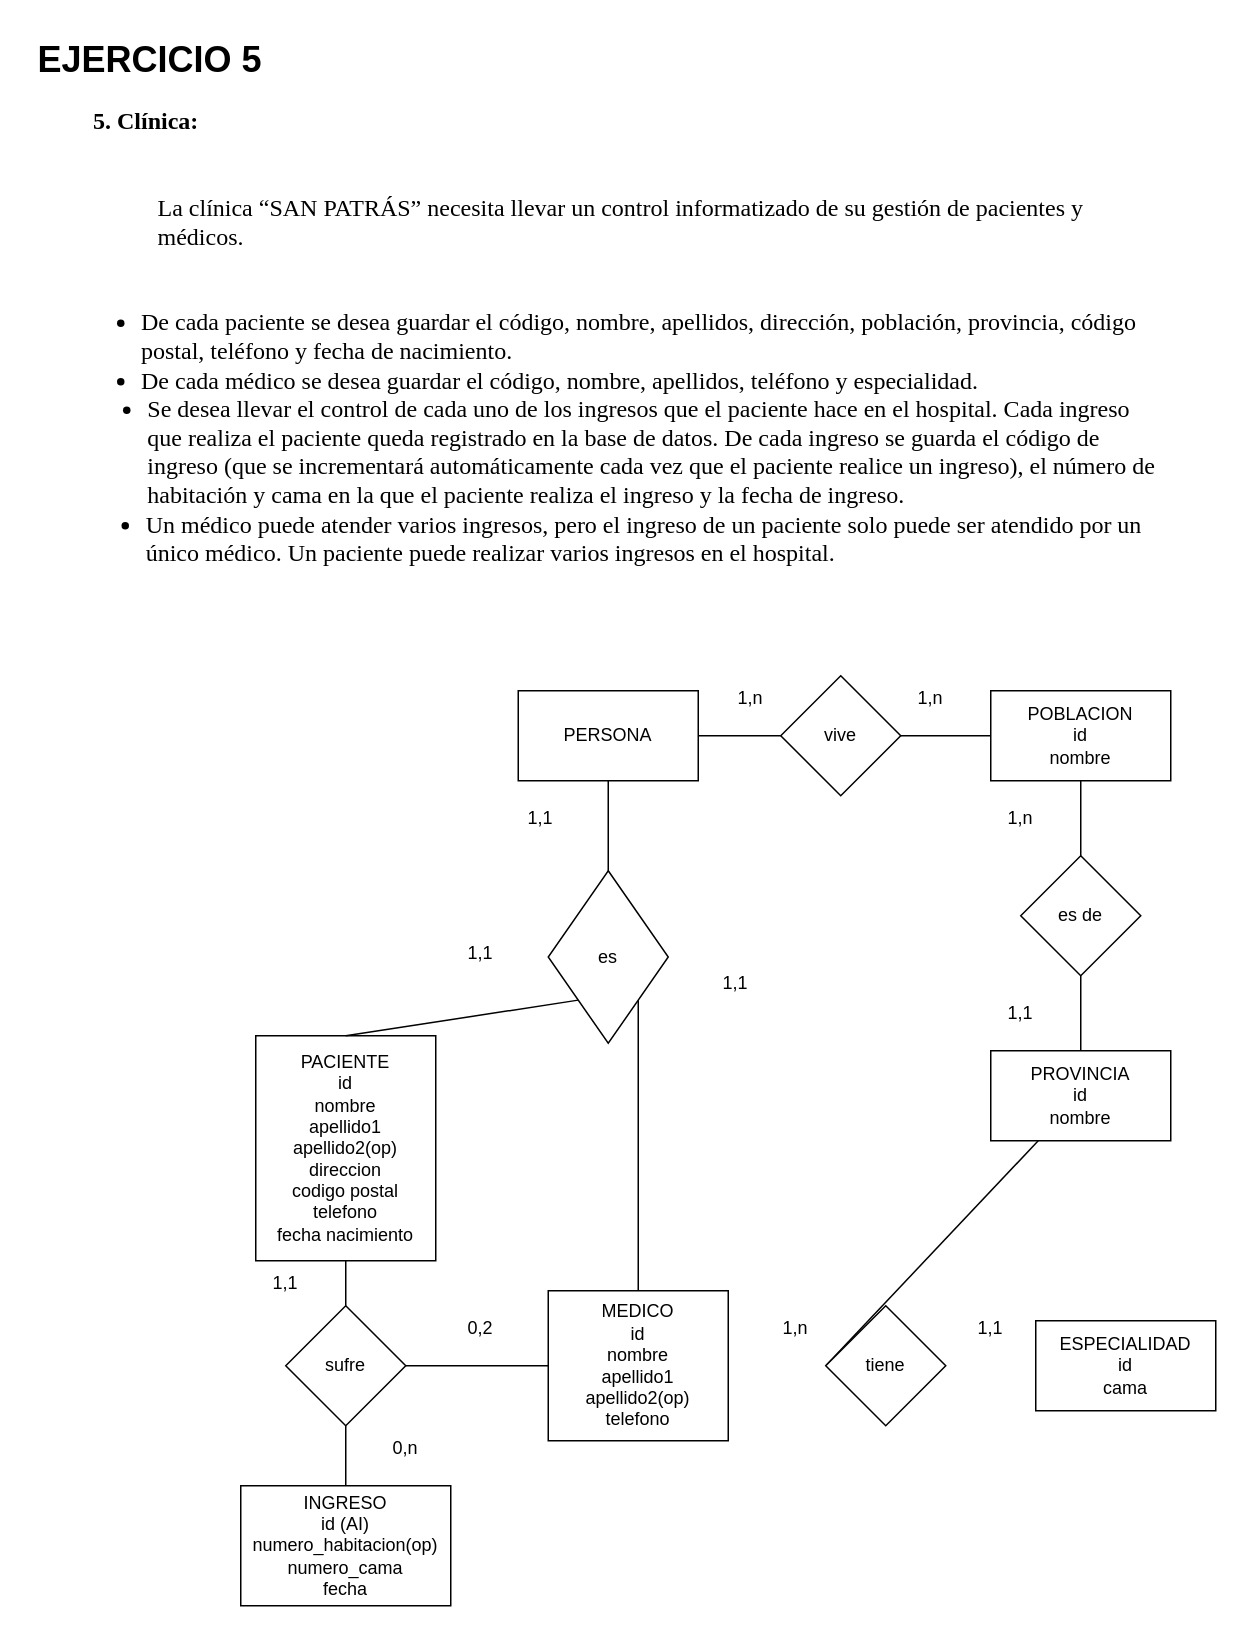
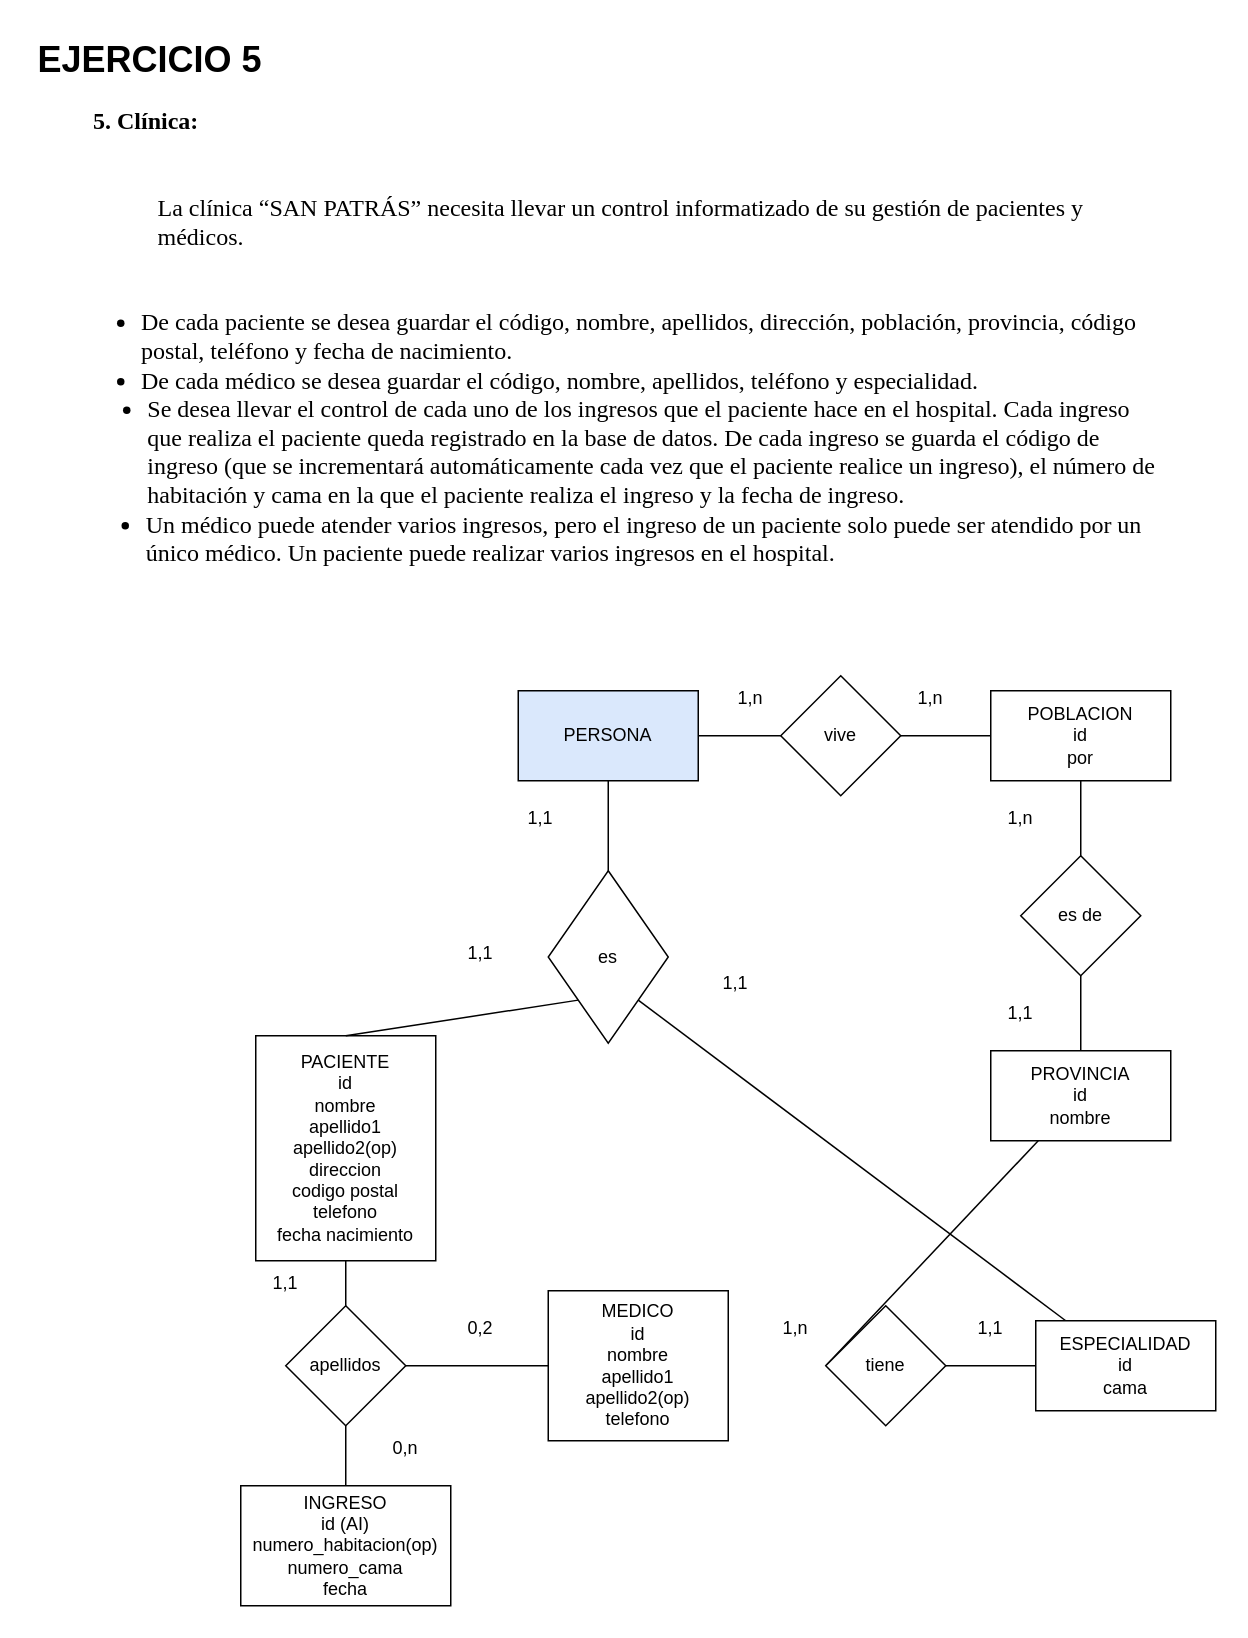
  <mxCell id="0" />
  <mxCell id="1" parent="0" />
  <mxCell id="2" value="&lt;h1&gt;EJERCICIO 5&lt;/h1&gt;&lt;ol start=&quot;5&quot; style=&quot;margin-top:0;margin-bottom:0;padding-inline-start:48px;&quot;&gt;&lt;li aria-level=&quot;1&quot; style=&quot;list-style-type: decimal; font-size: 12pt; font-family: &amp;quot;Liberation Serif&amp;quot;; color: rgb(0, 0, 0); background-color: transparent; font-weight: 700; font-style: normal; font-variant: normal; text-decoration: none; vertical-align: baseline; margin-left: 3.75pt;&quot; dir=&quot;ltr&quot;&gt;&lt;p role=&quot;presentation&quot; style=&quot;line-height:1.2;margin-top:0pt;margin-bottom:0pt;&quot; dir=&quot;ltr&quot;&gt;&lt;span style=&quot;font-size: 12pt; font-family: &amp;quot;Liberation Serif&amp;quot;; color: rgb(0, 0, 0); background-color: transparent; font-weight: 700; font-style: normal; font-variant: normal; text-decoration: none; vertical-align: baseline;&quot;&gt;Clínica:&lt;/span&gt;&lt;/p&gt;&lt;/li&gt;&lt;/ol&gt;&lt;p&gt;&lt;b id=&quot;docs-internal-guid-9de6b6b4-7fff-16f0-b6f1-da58b24ccd32&quot; style=&quot;font-weight:normal;&quot;&gt;&lt;br&gt;&lt;/b&gt;&lt;/p&gt;&lt;p style=&quot;line-height:1.2;margin-left: 60pt;margin-top:0pt;margin-bottom:0pt;&quot; dir=&quot;ltr&quot;&gt;&lt;span style=&quot;font-size: 12pt; font-family: &amp;quot;Liberation Serif&amp;quot;; color: rgb(0, 0, 0); background-color: transparent; font-weight: 400; font-style: normal; font-variant: normal; text-decoration: none; vertical-align: baseline;&quot;&gt;La clínica “SAN PATRÁS” necesita llevar un control informatizado de su gestión de pacientes y médicos.&amp;nbsp;&lt;/span&gt;&lt;/p&gt;&lt;p&gt;&lt;br&gt;&lt;/p&gt;&lt;ul style=&quot;margin-top:0;margin-bottom:0;padding-inline-start:48px;&quot;&gt;&lt;li aria-level=&quot;1&quot; style=&quot;list-style-type: disc; font-size: 12pt; font-family: &amp;quot;Liberation Serif&amp;quot;; color: rgb(0, 0, 0); background-color: transparent; font-weight: 400; font-style: normal; font-variant: normal; text-decoration: none; vertical-align: baseline; margin-left: 15.75pt;&quot; dir=&quot;ltr&quot;&gt;&lt;p role=&quot;presentation&quot; style=&quot;line-height:1.2;margin-top:0pt;margin-bottom:0pt;&quot; dir=&quot;ltr&quot;&gt;&lt;span style=&quot;font-size: 12pt; font-family: &amp;quot;Liberation Serif&amp;quot;; color: rgb(0, 0, 0); background-color: transparent; font-weight: 400; font-style: normal; font-variant: normal; text-decoration: none; vertical-align: baseline;&quot;&gt;De cada paciente se desea guardar el código, nombre, apellidos, dirección, población, provincia, código postal, teléfono y fecha de nacimiento.&lt;/span&gt;&lt;/p&gt;&lt;/li&gt;&lt;li aria-level=&quot;1&quot; style=&quot;list-style-type: disc; font-size: 12pt; font-family: &amp;quot;Liberation Serif&amp;quot;; color: rgb(0, 0, 0); background-color: transparent; font-weight: 400; font-style: normal; font-variant: normal; text-decoration: none; vertical-align: baseline; margin-left: 15.75pt;&quot; dir=&quot;ltr&quot;&gt;&lt;p role=&quot;presentation&quot; style=&quot;line-height:1.2;margin-top:0pt;margin-bottom:0pt;&quot; dir=&quot;ltr&quot;&gt;&lt;span style=&quot;font-size: 12pt; font-family: &amp;quot;Liberation Serif&amp;quot;; color: rgb(0, 0, 0); background-color: transparent; font-weight: 400; font-style: normal; font-variant: normal; text-decoration: none; vertical-align: baseline;&quot;&gt;De cada médico se desea guardar el código, nombre, apellidos, teléfono y especialidad.&amp;nbsp;&lt;/span&gt;&lt;/p&gt;&lt;/li&gt;&lt;li aria-level=&quot;1&quot; style=&quot;list-style-type: disc; font-size: 12pt; font-family: &amp;quot;Liberation Serif&amp;quot;; color: rgb(0, 0, 0); background-color: transparent; font-weight: 400; font-style: normal; font-variant: normal; text-decoration: none; vertical-align: baseline; margin-left: 18.9pt;&quot; dir=&quot;ltr&quot;&gt;&lt;p role=&quot;presentation&quot; style=&quot;line-height:1.2;margin-top:0pt;margin-bottom:0pt;&quot; dir=&quot;ltr&quot;&gt;&lt;span style=&quot;font-size: 12pt; font-family: &amp;quot;Liberation Serif&amp;quot;; color: rgb(0, 0, 0); background-color: transparent; font-weight: 400; font-style: normal; font-variant: normal; text-decoration: none; vertical-align: baseline;&quot;&gt;Se desea llevar el control de cada uno de los ingresos que el paciente hace en el hospital. Cada ingreso que realiza el paciente queda registrado en la base de datos. De cada ingreso se guarda el código de ingreso (que se incrementará automáticamente cada vez que el paciente realice un ingreso), el número de habitación y cama en la que el paciente realiza el ingreso y la fecha de ingreso.&amp;nbsp;&lt;/span&gt;&lt;/p&gt;&lt;/li&gt;&lt;li aria-level=&quot;1&quot; style=&quot;list-style-type: disc; font-size: 12pt; font-family: &amp;quot;Liberation Serif&amp;quot;; color: rgb(0, 0, 0); background-color: transparent; font-weight: 400; font-style: normal; font-variant: normal; text-decoration: none; vertical-align: baseline; margin-left: 18.1pt;&quot; dir=&quot;ltr&quot;&gt;&lt;p role=&quot;presentation&quot; style=&quot;line-height:1.2;margin-top:0pt;margin-bottom:0pt;&quot; dir=&quot;ltr&quot;&gt;&lt;span style=&quot;font-size: 12pt; font-family: &amp;quot;Liberation Serif&amp;quot;; color: rgb(0, 0, 0); background-color: transparent; font-weight: 400; font-style: normal; font-variant: normal; text-decoration: none; vertical-align: baseline;&quot;&gt;Un médico puede atender varios ingresos, pero el ingreso de un paciente solo puede ser atendido por un único médico. Un paciente puede realizar varios ingresos en el hospital.&amp;nbsp;&lt;/span&gt;&lt;/p&gt;&lt;/li&gt;&lt;/ul&gt;" style="text;html=1;strokeColor=none;fillColor=none;spacing=5;spacingTop=-20;whiteSpace=wrap;overflow=hidden;rounded=0;" parent="1" vertex="1"><mxGeometry x="20" y="20" width="760" height="400" as="geometry" /></mxCell>
- <mxCell id="3" value="PERSONA" style="rounded=0;whiteSpace=wrap;html=1;" parent="1" vertex="1"><mxGeometry x="345" y="460" width="120" height="60" as="geometry" /></mxCell>
+ <mxCell id="3" value="PERSONA" style="rounded=0;whiteSpace=wrap;html=1;fillColor=#dae8fc;" parent="1" vertex="1"><mxGeometry x="345" y="460" width="120" height="60" as="geometry" /></mxCell>
  <mxCell id="4" value="PACIENTE&lt;br&gt;id&lt;br&gt;nombre&lt;br&gt;apellido1&lt;br&gt;apellido2(op)&lt;br&gt;direccion&lt;br&gt;codigo postal&lt;br&gt;telefono&lt;br&gt;fecha nacimiento" style="rounded=0;whiteSpace=wrap;html=1;" parent="1" vertex="1"><mxGeometry x="170" y="690" width="120" height="150" as="geometry" /></mxCell>
  <mxCell id="5" value="MEDICO&lt;br&gt;id&lt;br&gt;nombre&lt;br&gt;apellido1&lt;br&gt;apellido2(op)&lt;br&gt;telefono" style="rounded=0;whiteSpace=wrap;html=1;" parent="1" vertex="1"><mxGeometry x="365" y="860" width="120" height="100" as="geometry" /></mxCell>
- <mxCell id="6" value="" style="endArrow=none;html=1;rounded=0;entryX=0.5;entryY=0;entryDx=0;entryDy=0;exitX=1;exitY=1;exitDx=0;exitDy=0;" parent="1" source="8" target="5" edge="1"><mxGeometry width="50" height="50" relative="1" as="geometry"><mxPoint x="720" y="555" as="sourcePoint" /><mxPoint x="730" y="365" as="targetPoint" /></mxGeometry></mxCell>
+ <mxCell id="6" value="" style="endArrow=none;html=1;rounded=0;exitX=1;exitY=1;exitDx=0;exitDy=0;" parent="1" source="8" target="15" edge="1"><mxGeometry width="50" height="50" relative="1" as="geometry"><mxPoint x="720" y="555" as="sourcePoint" /><mxPoint x="730" y="365" as="targetPoint" /></mxGeometry></mxCell>
  <mxCell id="7" value="" style="endArrow=none;html=1;rounded=0;entryX=0.5;entryY=0;entryDx=0;entryDy=0;exitX=0;exitY=1;exitDx=0;exitDy=0;" parent="1" source="8" target="4" edge="1"><mxGeometry width="50" height="50" relative="1" as="geometry"><mxPoint x="190" y="560" as="sourcePoint" /><mxPoint x="510" y="610" as="targetPoint" /></mxGeometry></mxCell>
  <mxCell id="8" value="es" style="rhombus;whiteSpace=wrap;html=1;" parent="1" vertex="1"><mxGeometry x="365" y="580" width="80" height="115" as="geometry" /></mxCell>
  <mxCell id="9" value="" style="endArrow=none;html=1;rounded=0;exitX=0.5;exitY=0;exitDx=0;exitDy=0;entryX=0.5;entryY=1;entryDx=0;entryDy=0;" parent="1" source="8" target="3" edge="1"><mxGeometry width="50" height="50" relative="1" as="geometry"><mxPoint x="540" y="450" as="sourcePoint" /><mxPoint x="590" y="400" as="targetPoint" /></mxGeometry></mxCell>
  <mxCell id="10" value="1,1" style="text;html=1;strokeColor=none;fillColor=none;align=center;verticalAlign=middle;whiteSpace=wrap;rounded=0;" parent="1" vertex="1"><mxGeometry x="290" y="620" width="60" height="30" as="geometry" /></mxCell>
  <mxCell id="11" value="1,1" style="text;html=1;strokeColor=none;fillColor=none;align=center;verticalAlign=middle;whiteSpace=wrap;rounded=0;" parent="1" vertex="1"><mxGeometry x="460" y="640" width="60" height="30" as="geometry" /></mxCell>
  <mxCell id="12" value="1,1" style="text;html=1;strokeColor=none;fillColor=none;align=center;verticalAlign=middle;whiteSpace=wrap;rounded=0;" parent="1" vertex="1"><mxGeometry x="330" y="530" width="60" height="30" as="geometry" /></mxCell>
- <mxCell id="13" value="POBLACION&lt;br&gt;id&lt;br&gt;nombre" style="rounded=0;whiteSpace=wrap;html=1;" parent="1" vertex="1"><mxGeometry x="660" y="460" width="120" height="60" as="geometry" /></mxCell>
+ <mxCell id="13" value="POBLACION&lt;br&gt;id&lt;br&gt;por" style="rounded=0;whiteSpace=wrap;html=1;" parent="1" vertex="1"><mxGeometry x="660" y="460" width="120" height="60" as="geometry" /></mxCell>
  <mxCell id="14" value="PROVINCIA&lt;br&gt;id&lt;br&gt;nombre" style="rounded=0;whiteSpace=wrap;html=1;" parent="1" vertex="1"><mxGeometry x="660" y="700" width="120" height="60" as="geometry" /></mxCell>
  <mxCell id="15" value="ESPECIALIDAD&lt;br&gt;id&lt;br&gt;cama" style="rounded=0;whiteSpace=wrap;html=1;" parent="1" vertex="1"><mxGeometry x="690" y="880" width="120" height="60" as="geometry" /></mxCell>
  <mxCell id="16" value="1,n" style="text;html=1;strokeColor=none;fillColor=none;align=center;verticalAlign=middle;whiteSpace=wrap;rounded=0;" parent="1" vertex="1"><mxGeometry x="590" y="450" width="60" height="30" as="geometry" /></mxCell>
  <mxCell id="17" value="1,n" style="text;html=1;strokeColor=none;fillColor=none;align=center;verticalAlign=middle;whiteSpace=wrap;rounded=0;" parent="1" vertex="1"><mxGeometry x="470" y="450" width="60" height="30" as="geometry" /></mxCell>
  <mxCell id="18" value="" style="endArrow=none;html=1;rounded=0;entryX=0;entryY=0.5;entryDx=0;entryDy=0;exitX=1;exitY=0.5;exitDx=0;exitDy=0;startArrow=none;" parent="1" source="19" target="13" edge="1"><mxGeometry width="50" height="50" relative="1" as="geometry"><mxPoint x="540" y="680" as="sourcePoint" /><mxPoint x="590" y="630" as="targetPoint" /></mxGeometry></mxCell>
  <mxCell id="19" value="vive" style="rhombus;whiteSpace=wrap;html=1;" parent="1" vertex="1"><mxGeometry x="520" y="450" width="80" height="80" as="geometry" /></mxCell>
  <mxCell id="20" value="" style="endArrow=none;html=1;rounded=0;entryX=0;entryY=0.5;entryDx=0;entryDy=0;exitX=1;exitY=0.5;exitDx=0;exitDy=0;" parent="1" source="3" target="19" edge="1"><mxGeometry width="50" height="50" relative="1" as="geometry"><mxPoint x="465" y="490" as="sourcePoint" /><mxPoint x="660" y="490" as="targetPoint" /></mxGeometry></mxCell>
  <mxCell id="21" value="" style="endArrow=none;html=1;rounded=0;entryX=0.5;entryY=1;entryDx=0;entryDy=0;exitX=0.5;exitY=0;exitDx=0;exitDy=0;startArrow=none;" parent="1" source="22" target="13" edge="1"><mxGeometry width="50" height="50" relative="1" as="geometry"><mxPoint x="540" y="470" as="sourcePoint" /><mxPoint x="590" y="420" as="targetPoint" /></mxGeometry></mxCell>
  <mxCell id="22" value="es de" style="rhombus;whiteSpace=wrap;html=1;" parent="1" vertex="1"><mxGeometry x="680" y="570" width="80" height="80" as="geometry" /></mxCell>
  <mxCell id="23" value="" style="endArrow=none;html=1;rounded=0;entryX=0.5;entryY=1;entryDx=0;entryDy=0;exitX=0.5;exitY=0;exitDx=0;exitDy=0;" parent="1" source="14" target="22" edge="1"><mxGeometry width="50" height="50" relative="1" as="geometry"><mxPoint x="720" y="700" as="sourcePoint" /><mxPoint x="720" y="520" as="targetPoint" /></mxGeometry></mxCell>
  <mxCell id="24" value="1,1" style="text;html=1;strokeColor=none;fillColor=none;align=center;verticalAlign=middle;whiteSpace=wrap;rounded=0;" parent="1" vertex="1"><mxGeometry x="650" y="660" width="60" height="30" as="geometry" /></mxCell>
  <mxCell id="25" value="1,n" style="text;html=1;strokeColor=none;fillColor=none;align=center;verticalAlign=middle;whiteSpace=wrap;rounded=0;" parent="1" vertex="1"><mxGeometry x="650" y="530" width="60" height="30" as="geometry" /></mxCell>
  <mxCell id="26" value="INGRESO&lt;br&gt;id (AI)&lt;br&gt;numero_habitacion(op)&lt;br&gt;numero_cama&lt;br&gt;fecha" style="rounded=0;whiteSpace=wrap;html=1;" parent="1" vertex="1"><mxGeometry x="160" y="990" width="140" height="80" as="geometry" /></mxCell>
  <mxCell id="27" value="" style="endArrow=none;html=1;rounded=0;exitX=0.5;exitY=0;exitDx=0;exitDy=0;entryX=0.5;entryY=1;entryDx=0;entryDy=0;startArrow=none;" parent="1" source="28" target="4" edge="1"><mxGeometry width="50" height="50" relative="1" as="geometry"><mxPoint x="540" y="680" as="sourcePoint" /><mxPoint x="590" y="630" as="targetPoint" /></mxGeometry></mxCell>
- <mxCell id="28" value="sufre" style="rhombus;whiteSpace=wrap;html=1;" parent="1" vertex="1"><mxGeometry x="190" y="870" width="80" height="80" as="geometry" /></mxCell>
+ <mxCell id="28" value="apellidos" style="rhombus;whiteSpace=wrap;html=1;" parent="1" vertex="1"><mxGeometry x="190" y="870" width="80" height="80" as="geometry" /></mxCell>
  <mxCell id="29" value="" style="endArrow=none;html=1;rounded=0;exitX=0.5;exitY=0;exitDx=0;exitDy=0;entryX=0.5;entryY=1;entryDx=0;entryDy=0;" parent="1" source="26" target="28" edge="1"><mxGeometry width="50" height="50" relative="1" as="geometry"><mxPoint x="320" y="1010" as="sourcePoint" /><mxPoint x="320" y="850" as="targetPoint" /></mxGeometry></mxCell>
  <mxCell id="30" value="" style="endArrow=none;html=1;rounded=0;exitX=0;exitY=0.5;exitDx=0;exitDy=0;startArrow=none;" edge="1" parent="1" source="31" target="14"><mxGeometry width="50" height="50" relative="1" as="geometry"><mxPoint x="530" y="840" as="sourcePoint" /><mxPoint x="630" y="800" as="targetPoint" /></mxGeometry></mxCell>
  <mxCell id="31" value="tiene" style="rhombus;whiteSpace=wrap;html=1;" vertex="1" parent="1"><mxGeometry x="550" y="870" width="80" height="80" as="geometry" /></mxCell>
+ <mxCell id="32" value="" style="endArrow=none;html=1;rounded=0;entryX=1;entryY=0.5;entryDx=0;entryDy=0;exitX=0;exitY=0.5;exitDx=0;exitDy=0;" edge="1" parent="1" source="15" target="31"><mxGeometry width="50" height="50" relative="1" as="geometry"><mxPoint x="790" y="960" as="sourcePoint" /><mxPoint x="630" y="800" as="targetPoint" /></mxGeometry></mxCell>
  <mxCell id="33" value="1,1" style="text;html=1;strokeColor=none;fillColor=none;align=center;verticalAlign=middle;whiteSpace=wrap;rounded=0;" vertex="1" parent="1"><mxGeometry x="630" y="870" width="60" height="30" as="geometry" /></mxCell>
  <mxCell id="34" value="1,n" style="text;html=1;strokeColor=none;fillColor=none;align=center;verticalAlign=middle;whiteSpace=wrap;rounded=0;" vertex="1" parent="1"><mxGeometry x="500" y="870" width="60" height="30" as="geometry" /></mxCell>
  <mxCell id="35" value="0,n" style="text;html=1;strokeColor=none;fillColor=none;align=center;verticalAlign=middle;whiteSpace=wrap;rounded=0;" vertex="1" parent="1"><mxGeometry x="240" y="950" width="60" height="30" as="geometry" /></mxCell>
  <mxCell id="36" value="1,1" style="text;html=1;strokeColor=none;fillColor=none;align=center;verticalAlign=middle;whiteSpace=wrap;rounded=0;" vertex="1" parent="1"><mxGeometry x="160" y="840" width="60" height="30" as="geometry" /></mxCell>
  <mxCell id="37" value="" style="endArrow=none;html=1;rounded=0;exitX=1;exitY=0.5;exitDx=0;exitDy=0;entryX=0;entryY=0.5;entryDx=0;entryDy=0;" edge="1" parent="1" source="28" target="5"><mxGeometry width="50" height="50" relative="1" as="geometry"><mxPoint x="380" y="780" as="sourcePoint" /><mxPoint x="430" y="730" as="targetPoint" /></mxGeometry></mxCell>
  <mxCell id="38" value="0,2" style="text;html=1;strokeColor=none;fillColor=none;align=center;verticalAlign=middle;whiteSpace=wrap;rounded=0;" vertex="1" parent="1"><mxGeometry x="290" y="870" width="60" height="30" as="geometry" /></mxCell>
